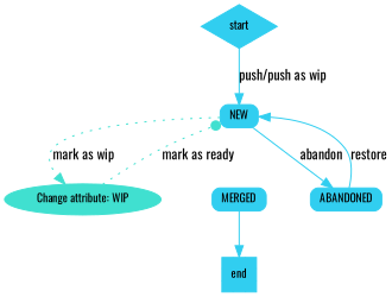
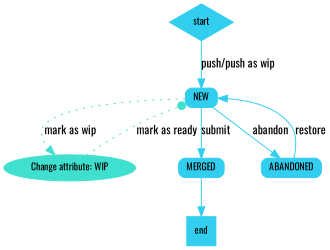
  digraph {
    fontname=Oswald
    node [color="#31CEF0" fontname=Oswald fontsize=10 shape=Mrecord style=filled]
    edge [color="#31CEF0" fontname=Oswald fontsize=12 style=filled]
    start [height=0.02 shape=Mdiamond width=0.02]
    NEW [height=0.02 width=0.02]
    n3 [color=turquoise height=0.02 label="Change attribute: WIP" shape=ellipse width=0.02]
    MERGED [height=0.02 width=0.02]
    ABANDONED [height=0.02 width=0.02]
    end [height=0.02 shape=Msquare width=0.02]
    start -> NEW [label="push/push as wip"]
    NEW -> n3 [arrowhead=normal color=turquoise height=0.02 label="mark as wip" style=dotted width=0.02]
+   NEW -> MERGED [height=0.02 label=submit width=0.02]
    NEW -> ABANDONED [height=0.02 label=abandon width=0.02]
    n3 -> NEW [arrowhead=dot color=turquoise height=0.02 label="mark as ready" style=dotted width=0.02]
    MERGED -> end
    ABANDONED -> NEW [height=0.02 label=restore width=0.02]
  }
